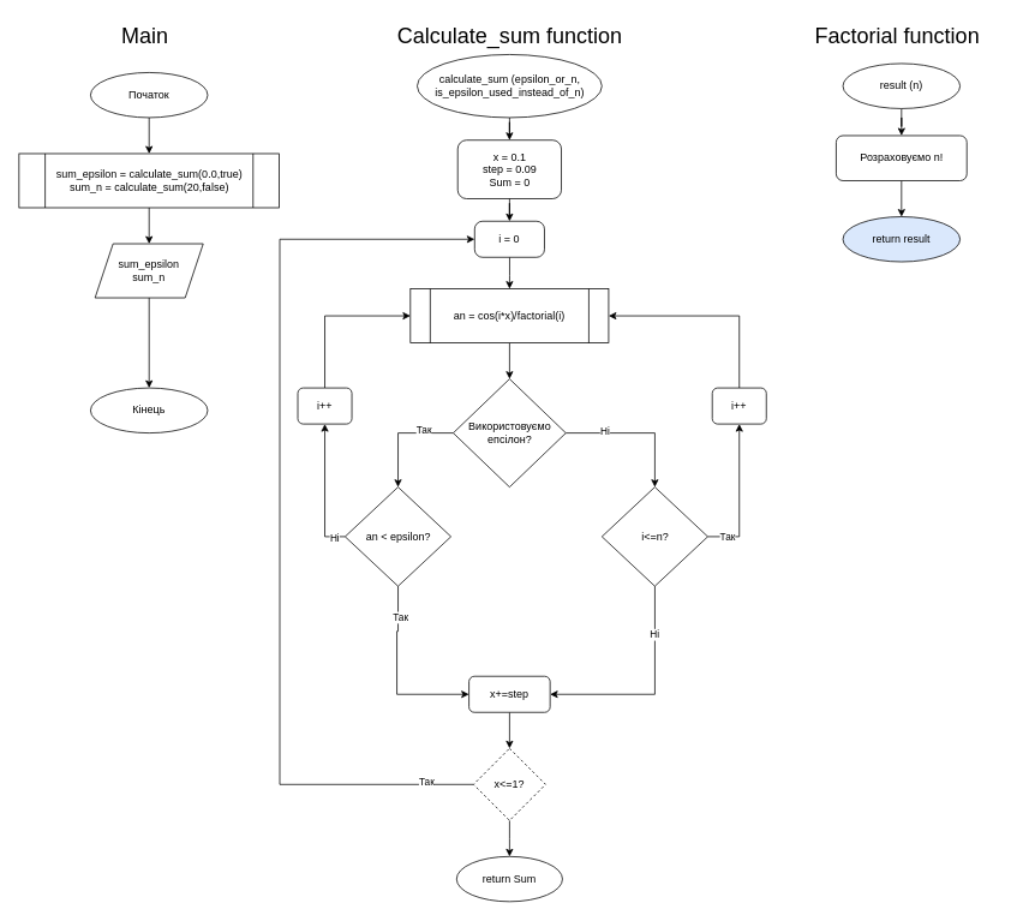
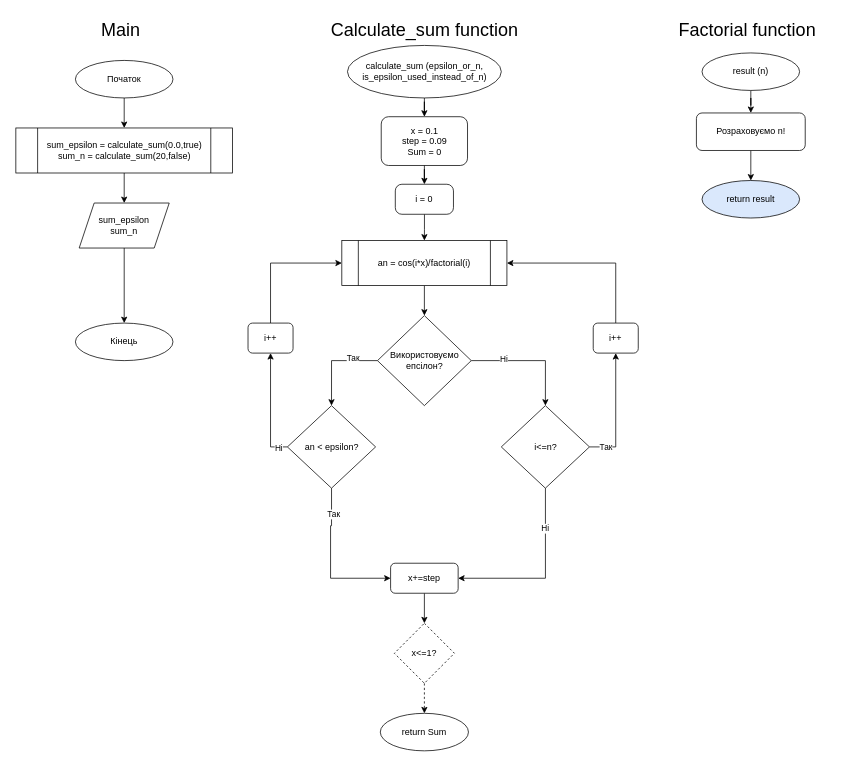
  <mxCell id="0" />
  <mxCell id="1" parent="0" />
  <mxCell id="2" value="" style="edgeStyle=orthogonalEdgeStyle;rounded=0;orthogonalLoop=1;jettySize=auto;html=1;" edge="1" parent="1" source="3" target="20"><mxGeometry relative="1" as="geometry" /></mxCell>
  <mxCell id="3" value="Початок" style="ellipse;whiteSpace=wrap;html=1;" vertex="1" parent="1"><mxGeometry x="100" y="80" width="130" height="50" as="geometry" /></mxCell>
  <mxCell id="4" value="&lt;font style=&quot;font-size: 24px;&quot;&gt;Main&lt;/font&gt;" style="text;html=1;align=center;verticalAlign=middle;resizable=0;points=[];autosize=1;strokeColor=none;fillColor=none;" vertex="1" parent="1"><mxGeometry x="120" y="20" width="80" height="40" as="geometry" /></mxCell>
  <mxCell id="5" value="&lt;font style=&quot;font-size: 24px;&quot;&gt;Factorial function&lt;/font&gt;" style="text;html=1;align=center;verticalAlign=middle;resizable=0;points=[];autosize=1;strokeColor=none;fillColor=none;" vertex="1" parent="1"><mxGeometry x="890" y="20" width="210" height="40" as="geometry" /></mxCell>
  <mxCell id="6" style="edgeStyle=orthogonalEdgeStyle;rounded=0;orthogonalLoop=1;jettySize=auto;html=1;entryX=0.5;entryY=0;entryDx=0;entryDy=0;" edge="1" parent="1" source="7" target="9"><mxGeometry relative="1" as="geometry" /></mxCell>
  <mxCell id="7" value="result (n)" style="ellipse;whiteSpace=wrap;html=1;" vertex="1" parent="1"><mxGeometry x="935" y="70" width="130" height="50" as="geometry" /></mxCell>
  <mxCell id="8" style="edgeStyle=orthogonalEdgeStyle;rounded=0;orthogonalLoop=1;jettySize=auto;html=1;entryX=0.5;entryY=0;entryDx=0;entryDy=0;" edge="1" parent="1" source="9" target="10"><mxGeometry relative="1" as="geometry" /></mxCell>
  <mxCell id="9" value="Розраховуємо n!" style="rounded=1;whiteSpace=wrap;html=1;" vertex="1" parent="1"><mxGeometry x="927.5" y="150" width="145" height="50" as="geometry" /></mxCell>
  <mxCell id="10" value="return result" style="ellipse;whiteSpace=wrap;html=1;fillColor=#dae8fc;" vertex="1" parent="1"><mxGeometry x="935" y="240" width="130" height="50" as="geometry" /></mxCell>
  <mxCell id="11" value="&lt;font style=&quot;font-size: 24px;&quot;&gt;Calculate_sum function&lt;/font&gt;" style="text;html=1;align=center;verticalAlign=middle;resizable=0;points=[];autosize=1;strokeColor=none;fillColor=none;" vertex="1" parent="1"><mxGeometry x="430" y="20" width="270" height="40" as="geometry" /></mxCell>
  <mxCell id="12" style="edgeStyle=orthogonalEdgeStyle;rounded=0;orthogonalLoop=1;jettySize=auto;html=1;entryX=0.5;entryY=0;entryDx=0;entryDy=0;" edge="1" parent="1" source="13" target="15"><mxGeometry relative="1" as="geometry" /></mxCell>
  <mxCell id="13" value="calculate_sum (epsilon_or_n, is_epsilon_used_instead_of_n)" style="ellipse;whiteSpace=wrap;html=1;" vertex="1" parent="1"><mxGeometry x="462.5" y="60" width="205" height="70" as="geometry" /></mxCell>
  <mxCell id="14" style="edgeStyle=orthogonalEdgeStyle;rounded=0;orthogonalLoop=1;jettySize=auto;html=1;entryX=0.5;entryY=0;entryDx=0;entryDy=0;" edge="1" parent="1" source="42" target="17"><mxGeometry relative="1" as="geometry" /></mxCell>
  <mxCell id="15" value="&lt;div&gt;x = 0.1&lt;/div&gt;&lt;div&gt;step = 0.09&lt;/div&gt;&lt;div&gt;Sum = 0&lt;/div&gt;" style="rounded=1;whiteSpace=wrap;html=1;" vertex="1" parent="1"><mxGeometry x="507.5" y="155" width="115" height="65" as="geometry" /></mxCell>
  <mxCell id="16" style="edgeStyle=orthogonalEdgeStyle;rounded=0;orthogonalLoop=1;jettySize=auto;html=1;entryX=0.5;entryY=0;entryDx=0;entryDy=0;" edge="1" parent="1" source="17" target="27"><mxGeometry relative="1" as="geometry" /></mxCell>
  <mxCell id="17" value="an = cos(i*x)/factorial(i)" style="shape=process;whiteSpace=wrap;html=1;backgroundOutline=1;" vertex="1" parent="1"><mxGeometry x="455" y="320" width="220" height="60" as="geometry" /></mxCell>
  <mxCell id="18" value="Кінець" style="ellipse;whiteSpace=wrap;html=1;" vertex="1" parent="1"><mxGeometry x="100" y="430" width="130" height="50" as="geometry" /></mxCell>
  <mxCell id="19" value="" style="edgeStyle=orthogonalEdgeStyle;rounded=0;orthogonalLoop=1;jettySize=auto;html=1;" edge="1" parent="1" source="20" target="22"><mxGeometry relative="1" as="geometry" /></mxCell>
  <mxCell id="20" value="sum_epsilon = calculate_sum(0.0,true)&lt;div&gt;sum_n = calculate_sum(20,false)&lt;/div&gt;" style="shape=process;whiteSpace=wrap;html=1;backgroundOutline=1;" vertex="1" parent="1"><mxGeometry x="20.63" y="170" width="288.75" height="60" as="geometry" /></mxCell>
  <mxCell id="21" value="" style="edgeStyle=orthogonalEdgeStyle;rounded=0;orthogonalLoop=1;jettySize=auto;html=1;" edge="1" parent="1" source="22" target="18"><mxGeometry relative="1" as="geometry" /></mxCell>
  <mxCell id="22" value="sum_epsilon&lt;div&gt;sum_n&lt;/div&gt;" style="shape=parallelogram;perimeter=parallelogramPerimeter;whiteSpace=wrap;html=1;fixedSize=1;" vertex="1" parent="1"><mxGeometry x="105" y="270" width="120" height="60" as="geometry" /></mxCell>
  <mxCell id="23" style="edgeStyle=orthogonalEdgeStyle;rounded=0;orthogonalLoop=1;jettySize=auto;html=1;entryX=0.5;entryY=0;entryDx=0;entryDy=0;" edge="1" parent="1" source="27" target="32"><mxGeometry relative="1" as="geometry" /></mxCell>
  <mxCell id="24" value="Так" style="edgeLabel;html=1;align=center;verticalAlign=middle;resizable=0;points=[];" vertex="1" connectable="0" parent="23"><mxGeometry x="-0.451" y="-4" relative="1" as="geometry"><mxPoint as="offset" /></mxGeometry></mxCell>
  <mxCell id="25" style="edgeStyle=orthogonalEdgeStyle;rounded=0;orthogonalLoop=1;jettySize=auto;html=1;entryX=0.5;entryY=0;entryDx=0;entryDy=0;" edge="1" parent="1" source="27" target="47"><mxGeometry relative="1" as="geometry" /></mxCell>
  <mxCell id="26" value="Ні" style="edgeLabel;html=1;align=center;verticalAlign=middle;resizable=0;points=[];" vertex="1" connectable="0" parent="25"><mxGeometry x="-0.464" y="3" relative="1" as="geometry"><mxPoint as="offset" /></mxGeometry></mxCell>
  <mxCell id="27" value="Використовуємо епсілон?" style="rhombus;whiteSpace=wrap;html=1;" vertex="1" parent="1"><mxGeometry x="502.5" y="420" width="125" height="120" as="geometry" /></mxCell>
  <mxCell id="28" style="edgeStyle=orthogonalEdgeStyle;rounded=0;orthogonalLoop=1;jettySize=auto;html=1;entryX=0.5;entryY=1;entryDx=0;entryDy=0;" edge="1" parent="1" source="32" target="34"><mxGeometry relative="1" as="geometry"><Array as="points"><mxPoint x="360" y="595" /></Array></mxGeometry></mxCell>
  <mxCell id="29" value="Ні" style="edgeLabel;html=1;align=center;verticalAlign=middle;resizable=0;points=[];" vertex="1" connectable="0" parent="28"><mxGeometry x="-0.839" y="1" relative="1" as="geometry"><mxPoint as="offset" /></mxGeometry></mxCell>
  <mxCell id="30" style="edgeStyle=orthogonalEdgeStyle;rounded=0;orthogonalLoop=1;jettySize=auto;html=1;entryX=0;entryY=0.5;entryDx=0;entryDy=0;" edge="1" parent="1" source="32" target="36"><mxGeometry relative="1" as="geometry"><Array as="points"><mxPoint x="441" y="700" /><mxPoint x="440" y="700" /><mxPoint x="440" y="770" /></Array></mxGeometry></mxCell>
  <mxCell id="31" value="Так" style="edgeLabel;html=1;align=center;verticalAlign=middle;resizable=0;points=[];" vertex="1" connectable="0" parent="30"><mxGeometry x="-0.648" y="2" relative="1" as="geometry"><mxPoint as="offset" /></mxGeometry></mxCell>
  <mxCell id="32" value="an &amp;lt; epsilon?" style="rhombus;whiteSpace=wrap;html=1;" vertex="1" parent="1"><mxGeometry x="382.5" y="540" width="117.5" height="110" as="geometry" /></mxCell>
  <mxCell id="33" style="edgeStyle=orthogonalEdgeStyle;rounded=0;orthogonalLoop=1;jettySize=auto;html=1;entryX=0;entryY=0.5;entryDx=0;entryDy=0;" edge="1" parent="1" source="34" target="17"><mxGeometry relative="1" as="geometry"><Array as="points"><mxPoint x="360" y="350" /></Array></mxGeometry></mxCell>
  <mxCell id="34" value="i++" style="rounded=1;whiteSpace=wrap;html=1;" vertex="1" parent="1"><mxGeometry x="330" y="430" width="60" height="40" as="geometry" /></mxCell>
  <mxCell id="35" style="edgeStyle=orthogonalEdgeStyle;rounded=0;orthogonalLoop=1;jettySize=auto;html=1;entryX=0.5;entryY=0;entryDx=0;entryDy=0;" edge="1" parent="1" source="36" target="40"><mxGeometry relative="1" as="geometry" /></mxCell>
  <mxCell id="36" value="x+=step" style="rounded=1;whiteSpace=wrap;html=1;" vertex="1" parent="1"><mxGeometry x="520" y="750" width="90" height="40" as="geometry" /></mxCell>
- <mxCell id="37" style="edgeStyle=orthogonalEdgeStyle;rounded=0;orthogonalLoop=1;jettySize=auto;html=1;entryX=0;entryY=0.5;entryDx=0;entryDy=0;" edge="1" parent="1" source="40" target="42"><mxGeometry relative="1" as="geometry"><Array as="points"><mxPoint x="310" y="870" /><mxPoint x="310" y="265" /></Array></mxGeometry></mxCell>
- <mxCell id="38" value="Так" style="edgeLabel;html=1;align=center;verticalAlign=middle;resizable=0;points=[];" vertex="1" connectable="0" parent="37"><mxGeometry x="-0.897" y="-4" relative="1" as="geometry"><mxPoint as="offset" /></mxGeometry></mxCell>
- <mxCell id="39" value="" style="edgeStyle=orthogonalEdgeStyle;rounded=0;orthogonalLoop=1;jettySize=auto;html=1;" edge="1" parent="1" source="40" target="50"><mxGeometry relative="1" as="geometry" /></mxCell>
+ <mxCell id="39" value="" style="edgeStyle=orthogonalEdgeStyle;rounded=0;orthogonalLoop=1;jettySize=auto;html=1;dashed=1;" edge="1" parent="1" source="40" target="50"><mxGeometry relative="1" as="geometry" /></mxCell>
  <mxCell id="40" value="x&amp;lt;=1?" style="rhombus;whiteSpace=wrap;html=1;dashed=1;" vertex="1" parent="1"><mxGeometry x="525" y="830" width="80" height="80" as="geometry" /></mxCell>
  <mxCell id="41" value="" style="edgeStyle=orthogonalEdgeStyle;rounded=0;orthogonalLoop=1;jettySize=auto;html=1;entryX=0.5;entryY=0;entryDx=0;entryDy=0;" edge="1" parent="1" source="15" target="42"><mxGeometry relative="1" as="geometry"><mxPoint x="565" y="220" as="sourcePoint" /><mxPoint x="565" y="320" as="targetPoint" /></mxGeometry></mxCell>
  <mxCell id="42" value="&lt;div&gt;&lt;span style=&quot;background-color: initial;&quot;&gt;i = 0&lt;/span&gt;&lt;/div&gt;" style="rounded=1;whiteSpace=wrap;html=1;arcSize=22;" vertex="1" parent="1"><mxGeometry x="526.25" y="245" width="77.5" height="40" as="geometry" /></mxCell>
  <mxCell id="43" style="edgeStyle=orthogonalEdgeStyle;rounded=0;orthogonalLoop=1;jettySize=auto;html=1;entryX=1;entryY=0.5;entryDx=0;entryDy=0;" edge="1" parent="1" source="47" target="36"><mxGeometry relative="1" as="geometry"><Array as="points"><mxPoint x="726" y="770" /></Array></mxGeometry></mxCell>
  <mxCell id="44" value="Ні" style="edgeLabel;html=1;align=center;verticalAlign=middle;resizable=0;points=[];" vertex="1" connectable="0" parent="43"><mxGeometry x="-0.539" y="-1" relative="1" as="geometry"><mxPoint as="offset" /></mxGeometry></mxCell>
  <mxCell id="45" style="edgeStyle=orthogonalEdgeStyle;rounded=0;orthogonalLoop=1;jettySize=auto;html=1;entryX=0.5;entryY=1;entryDx=0;entryDy=0;" edge="1" parent="1" source="47" target="49"><mxGeometry relative="1" as="geometry" /></mxCell>
  <mxCell id="46" value="Так" style="edgeLabel;html=1;align=center;verticalAlign=middle;resizable=0;points=[];" vertex="1" connectable="0" parent="45"><mxGeometry x="-0.736" y="1" relative="1" as="geometry"><mxPoint as="offset" /></mxGeometry></mxCell>
  <mxCell id="47" value="i&amp;lt;=n?" style="rhombus;whiteSpace=wrap;html=1;" vertex="1" parent="1"><mxGeometry x="667.5" y="540" width="117.5" height="110" as="geometry" /></mxCell>
  <mxCell id="48" style="edgeStyle=orthogonalEdgeStyle;rounded=0;orthogonalLoop=1;jettySize=auto;html=1;entryX=1;entryY=0.5;entryDx=0;entryDy=0;" edge="1" parent="1" source="49" target="17"><mxGeometry relative="1" as="geometry"><Array as="points"><mxPoint x="820" y="350" /></Array></mxGeometry></mxCell>
  <mxCell id="49" value="i++" style="rounded=1;whiteSpace=wrap;html=1;" vertex="1" parent="1"><mxGeometry x="790" y="430" width="60" height="40" as="geometry" /></mxCell>
  <mxCell id="50" value="return Sum" style="ellipse;whiteSpace=wrap;html=1;" vertex="1" parent="1"><mxGeometry x="506.25" y="950" width="117.5" height="50" as="geometry" /></mxCell>
